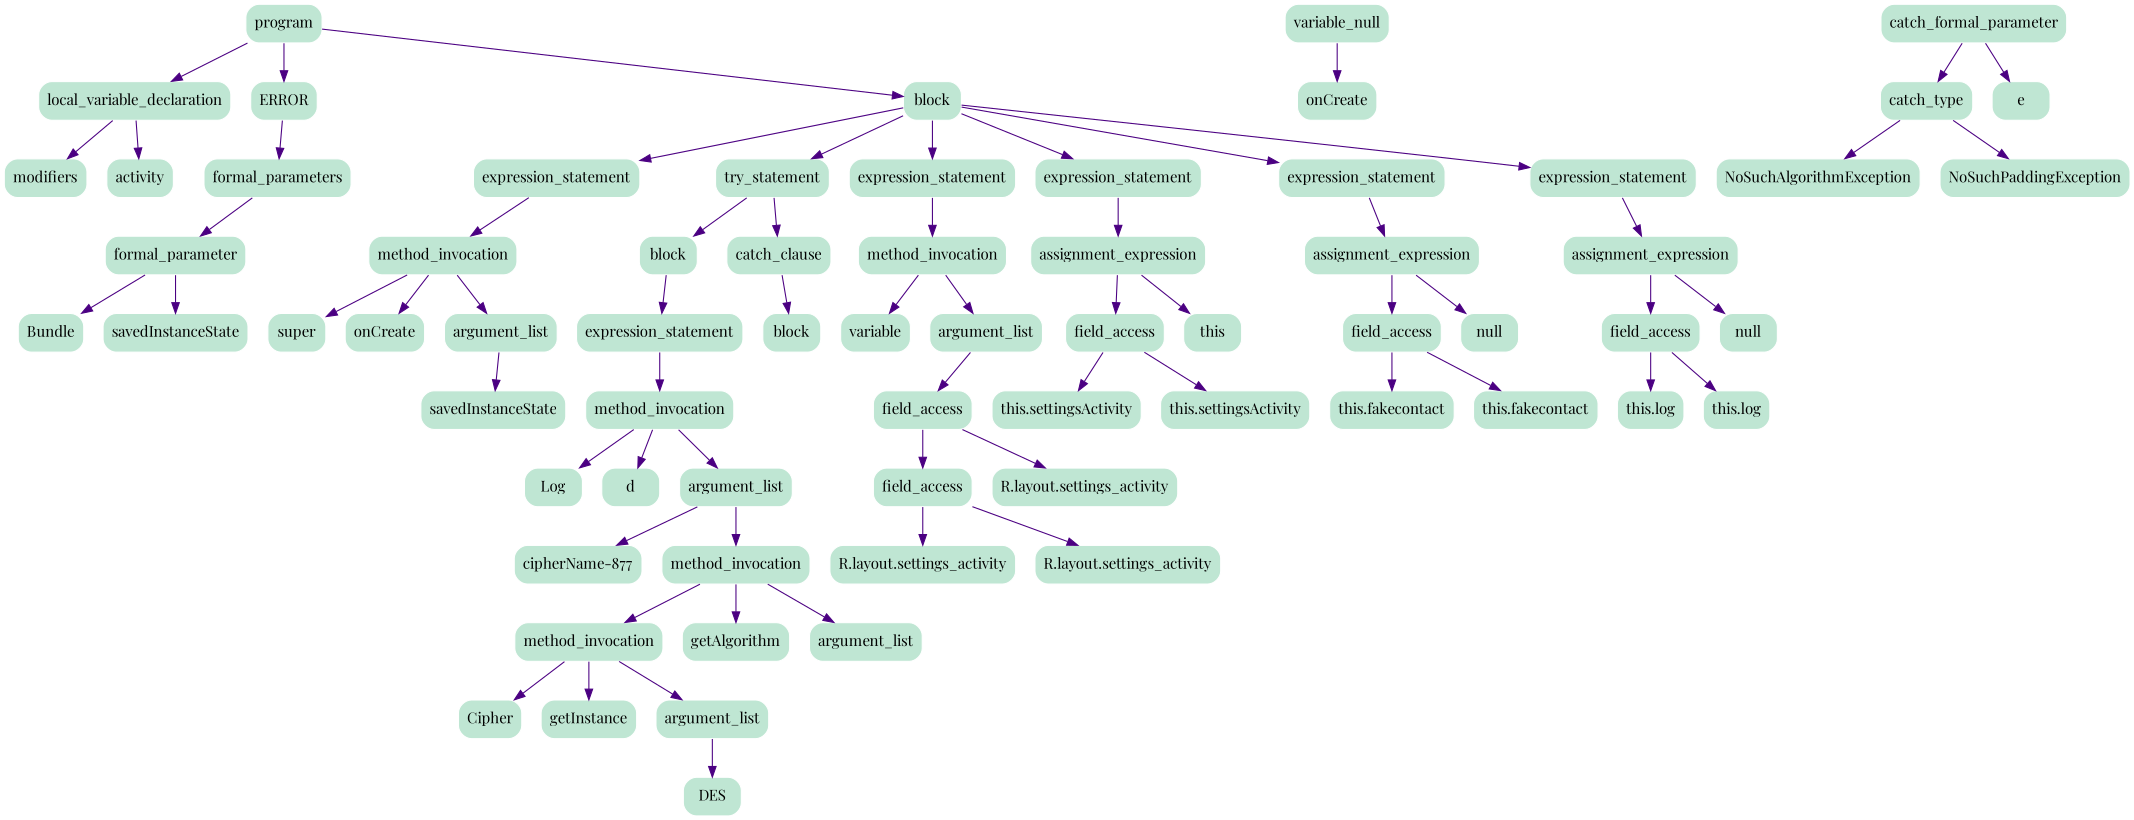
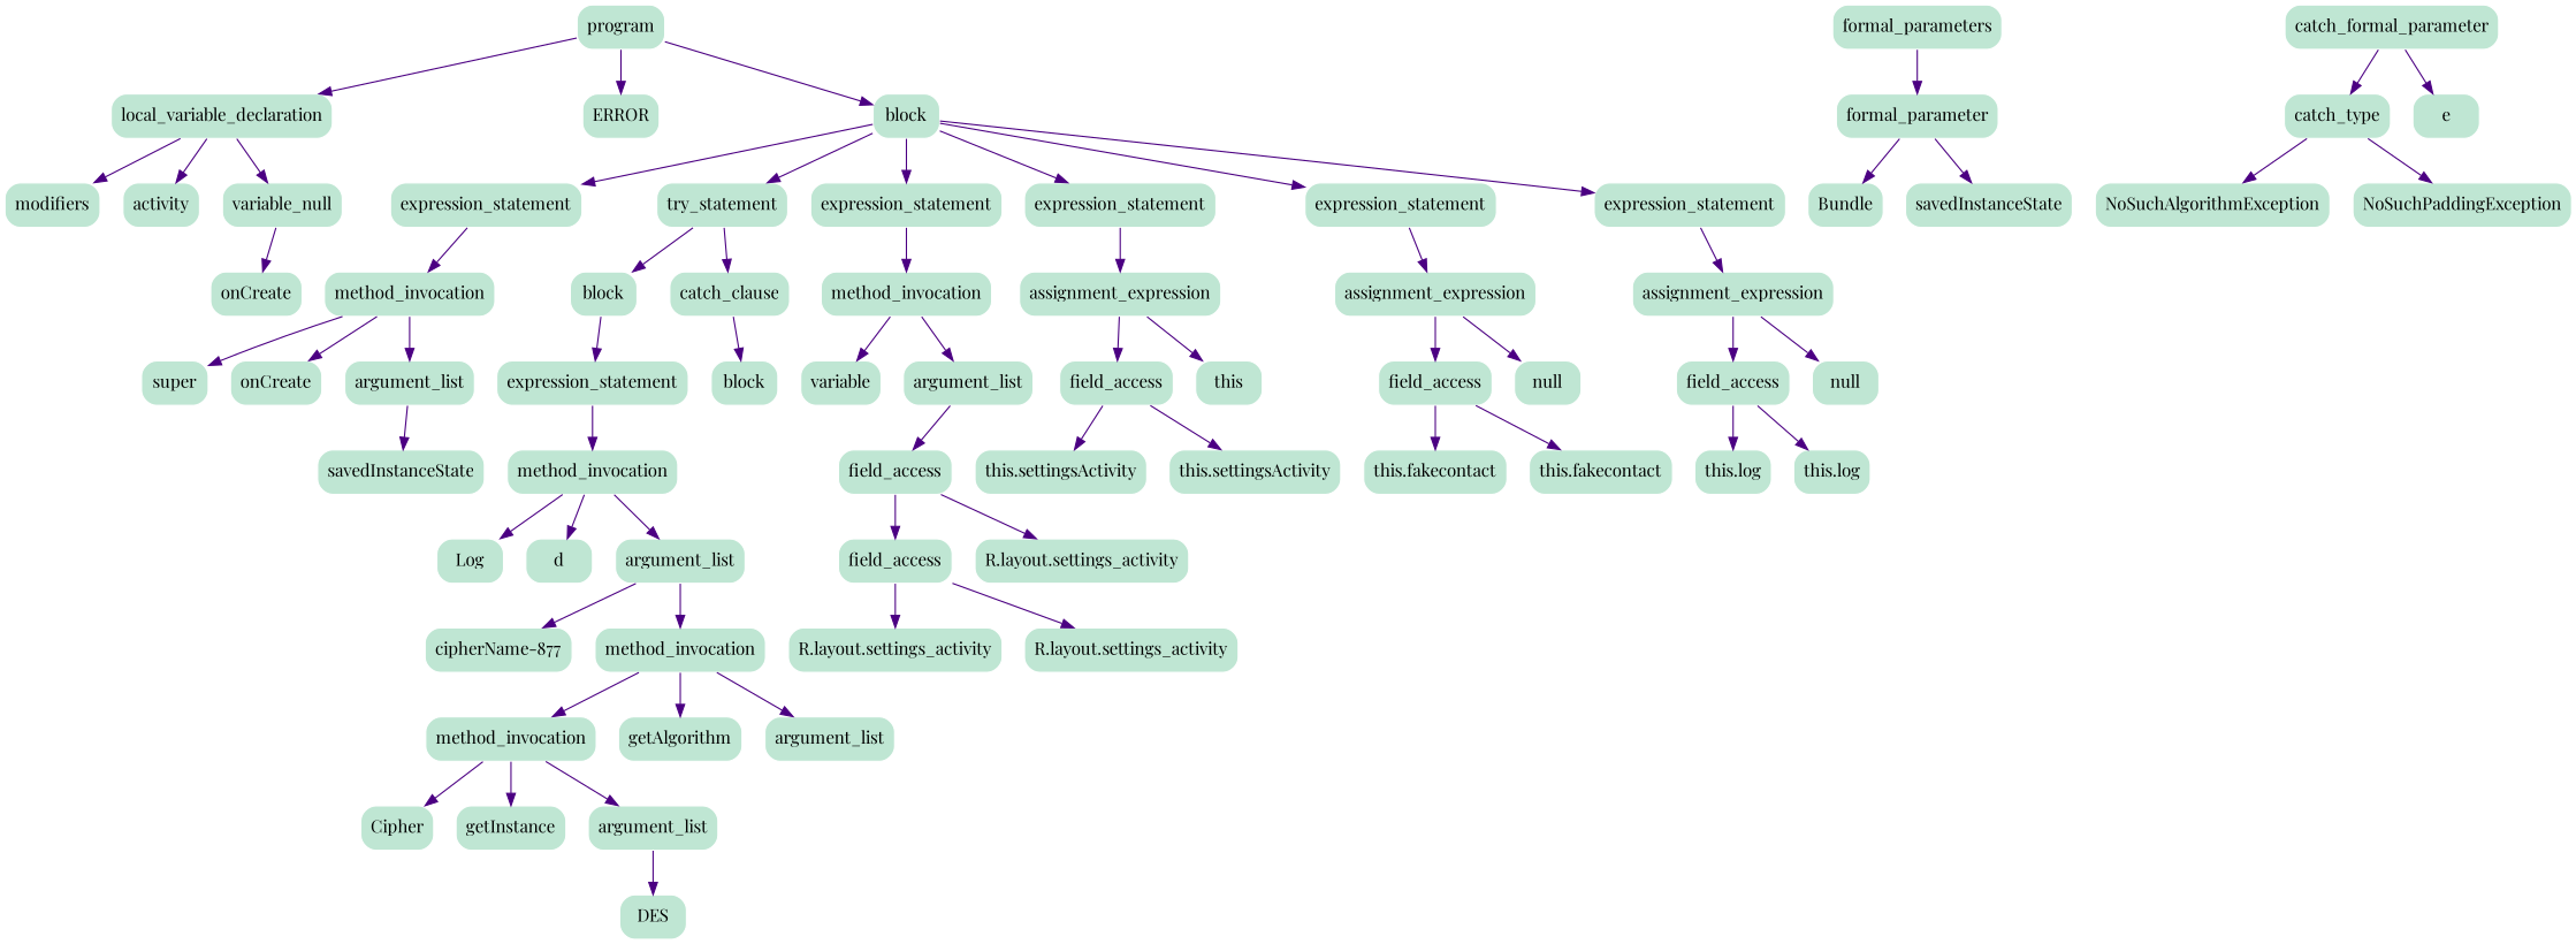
  digraph {
    fontname="Playfair Display"
    node [color=white fillcolor="#BFE6D3" fontname="Playfair Display" node_type=identifier shape=box style="rounded, filled"]
    edge [color=indigo edge_type=AST_edge fontname="Playfair Display" shape=vee]
    n1 [label=program node_type=program]
    n2 [label=local_variable_declaration node_type=local_variable_declaration]
    n3 [label=ERROR node_type=ERROR]
    n4 [label=block node_type=block]
    n5 [label=modifiers node_type=modifiers]
    n6 [label=activity node_type=void_type]
    n7 [label=variable_null node_type=variable_declarator]
    n8 [label=formal_parameters node_type=formal_parameters]
    n9 [label=expression_statement node_type=expression_statement]
    n10 [label=try_statement node_type=try_statement]
    n11 [label=expression_statement node_type=expression_statement]
    n12 [label=expression_statement node_type=expression_statement]
    n13 [label=expression_statement node_type=expression_statement]
    n14 [label=expression_statement node_type=expression_statement]
    n15 [label=onCreate]
    n16 [label=formal_parameter node_type=formal_parameter]
    n17 [label=Bundle node_type=type_identifier]
    n18 [label=savedInstanceState]
    n19 [label=method_invocation node_type=method_invocation]
    n20 [label=block node_type=block]
    n21 [label=catch_clause node_type=catch_clause]
    n22 [label=method_invocation node_type=method_invocation]
    n23 [label=assignment_expression node_type=assignment_expression]
    n24 [label=assignment_expression node_type=assignment_expression]
    n25 [label=assignment_expression node_type=assignment_expression]
    n26 [label=super node_type=super]
    n27 [label=onCreate]
    n28 [label=argument_list node_type=argument_list]
    n29 [label=savedInstanceState]
    n30 [label=expression_statement node_type=expression_statement]
    n31 [label=block node_type=block]
    n32 [label=method_invocation node_type=method_invocation]
    n33 [label=Log]
    n34 [label=d]
    n35 [label=argument_list node_type=argument_list]
    n36 [label="cipherName\-877" node_type=string_literal]
    n37 [label=method_invocation node_type=method_invocation]
    n38 [label=method_invocation node_type=method_invocation]
    n39 [label=getAlgorithm]
    n40 [label=argument_list node_type=argument_list]
    n41 [label=Cipher]
    n42 [label=getInstance]
    n43 [label=argument_list node_type=argument_list]
    n44 [label=DES node_type=string_literal]
    n45 [label=catch_formal_parameter node_type=catch_formal_parameter]
    n46 [label=catch_type node_type=catch_type]
    n47 [label=e]
    n48 [label=NoSuchAlgorithmException node_type=type_identifier]
    n49 [label=NoSuchPaddingException node_type=type_identifier]
    n50 [label=variable]
    n51 [label=argument_list node_type=argument_list]
    n52 [label=field_access node_type=field_access]
    n53 [label=field_access node_type=field_access]
    n54 [label="R\.layout\.settings_activity"]
    n55 [label="R\.layout\.settings_activity"]
    n56 [label="R\.layout\.settings_activity"]
    n57 [label=field_access node_type=field_access]
    n58 [label=this node_type=this]
    n59 [label="this\.settingsActivity" node_type=this]
    n60 [label="this\.settingsActivity"]
    n61 [label=field_access node_type=field_access]
    n62 [label=null node_type=null_literal]
    n63 [label="this\.fakecontact" node_type=this]
    n64 [label="this\.fakecontact"]
    n65 [label=field_access node_type=field_access]
    n66 [label=null node_type=null_literal]
    n67 [label="this\.log" node_type=this]
    n68 [label="this\.log"]
    n1 -> n2
    n1 -> n3
    n1 -> n4
    n2 -> n5
    n2 -> n6
-   n3 -> n8
+   n2 -> n7
    n4 -> n9
    n4 -> n10
    n4 -> n11
    n4 -> n12
    n4 -> n13
    n4 -> n14
    n7 -> n15
    n8 -> n16
    n9 -> n19
    n10 -> n20
    n10 -> n21
    n11 -> n22
    n12 -> n23
    n13 -> n24
    n14 -> n25
    n16 -> n17
    n16 -> n18
    n19 -> n26
    n19 -> n27
    n19 -> n28
    n20 -> n30
    n21 -> n31
    n22 -> n50
    n22 -> n51
    n23 -> n57
    n23 -> n58
    n24 -> n61
    n24 -> n62
    n25 -> n65
    n25 -> n66
    n28 -> n29
    n30 -> n32
    n32 -> n33
    n32 -> n34
    n32 -> n35
    n35 -> n36
    n35 -> n37
    n37 -> n38
    n37 -> n39
    n37 -> n40
    n38 -> n41
    n38 -> n42
    n38 -> n43
    n43 -> n44
    n45 -> n46
    n45 -> n47
    n46 -> n48
    n46 -> n49
    n51 -> n52
    n52 -> n53
    n52 -> n54
    n53 -> n55
    n53 -> n56
    n57 -> n59
    n57 -> n60
    n61 -> n63
    n61 -> n64
    n65 -> n67
    n65 -> n68
  }
